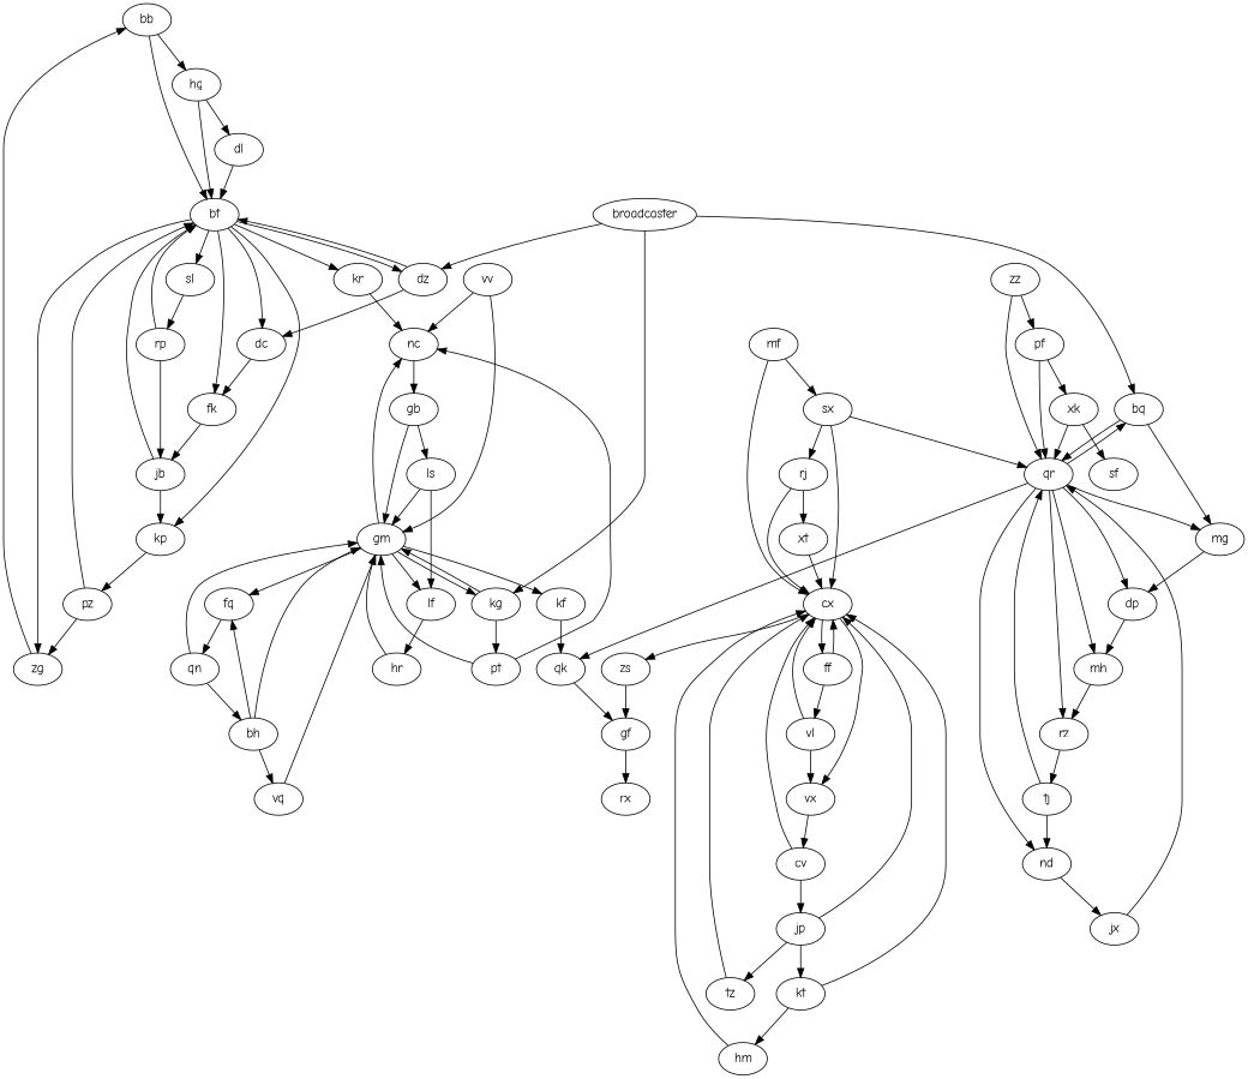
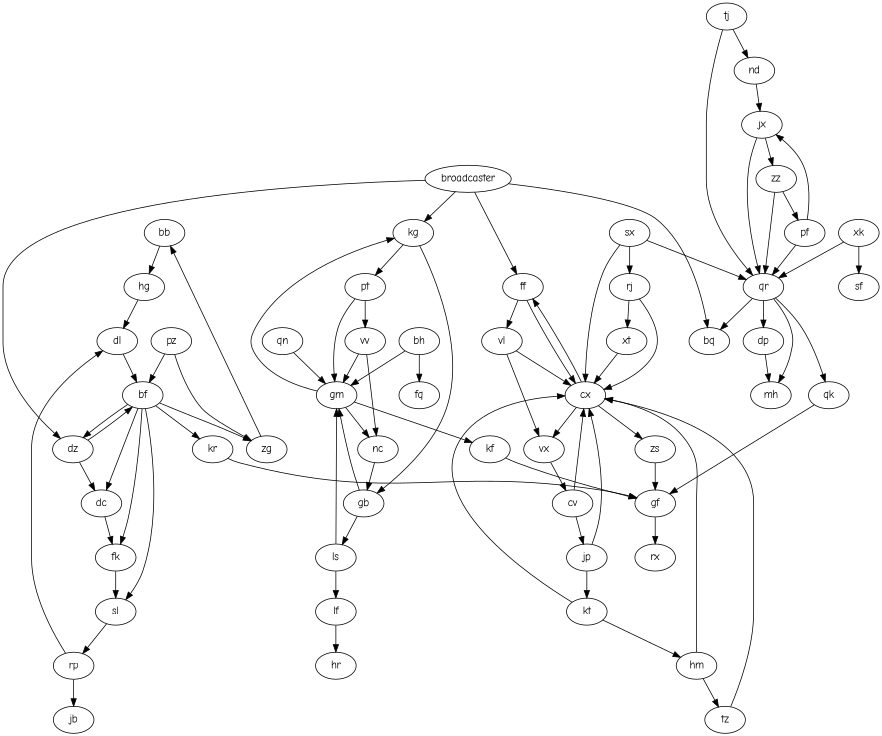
  digraph {
    fontname="Comic Neue"
    node [fontname="Comic Neue"]
    edge [fontname="Comic Neue"]
    bb
    hg
    bf
    dl
    dc
    fk
    dz
    sl
-   kp
    zg
    kr
    rp
    pz
    gf
    bh
-   vq
    gm
    fq
    kg
    lf
    nc
    kf
    qn
    pt
    hr
    gb
    bq
    qr
-   mg
    dp
    mh
-   rz
    nd
    qk
    tj
    jx
    cv
    jp
    cx
    kt
    ff
    vx
    zs
    hm
    vl
    jb
    ls
    tz
-   mf
    sx
    zz
    pf
    xk
    vv
    rj
    xt
    sf
    rx
    broadcaster
    bb -> hg
-   bb -> bf
-   hg -> bf
    hg -> dl
    bf -> dc
    bf -> fk
    bf -> dz
    bf -> sl
-   bf -> kp
    bf -> zg
    bf -> kr
    dl -> bf
    dc -> fk
-   fk -> jb
+   fk -> sl
    dz -> bf
    dz -> dc
    sl -> rp
-   kp -> pz
    zg -> bb
-   kr -> nc
-   rp -> bf
+   kr -> gf
+   rp -> dl
    rp -> jb
    pz -> bf
    pz -> zg
    gf -> rx
-   bh -> vq
    bh -> gm
    bh -> fq
-   vq -> gm
-   gm -> fq
    gm -> kg
-   gm -> lf
    gm -> nc
    gm -> kf
-   fq -> qn
-   kg -> gm
+   kg -> gb
    kg -> pt
    lf -> hr
    nc -> gb
-   kf -> qk
-   qn -> bh
+   kf -> gf
    qn -> gm
    pt -> gm
-   pt -> nc
-   hr -> gm
+   pt -> vv
    gb -> gm
    gb -> ls
-   bq -> qr
-   bq -> mg
    qr -> bq
-   qr -> mg
    qr -> dp
    qr -> mh
-   qr -> rz
-   qr -> nd
    qr -> qk
-   mg -> dp
    dp -> mh
-   mh -> rz
-   rz -> tj
    nd -> jx
    qk -> gf
    tj -> qr
    tj -> nd
    jx -> qr
+   jx -> zz
    cv -> jp
    cv -> cx
    jp -> cx
    jp -> kt
    cx -> ff
    cx -> vx
    cx -> zs
    kt -> cx
    kt -> hm
    ff -> cx
    ff -> vl
    vx -> cv
    zs -> gf
    hm -> cx
-   jp -> tz
+   hm -> tz
    vl -> cx
    vl -> vx
-   jb -> bf
-   jb -> kp
    ls -> gm
    ls -> lf
    tz -> cx
-   mf -> cx
-   mf -> sx
    sx -> qr
    sx -> cx
    sx -> rj
    zz -> qr
    zz -> pf
    pf -> qr
-   pf -> xk
+   pf -> jx
    xk -> qr
    xk -> sf
    vv -> gm
    vv -> nc
    rj -> cx
    rj -> xt
    xt -> cx
    broadcaster -> dz
    broadcaster -> kg
    broadcaster -> bq
+   broadcaster -> ff
  }
